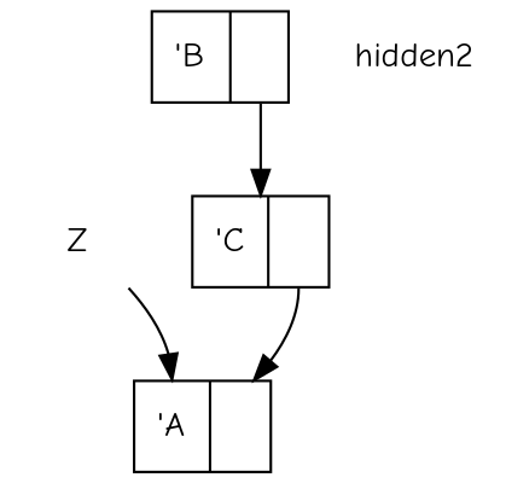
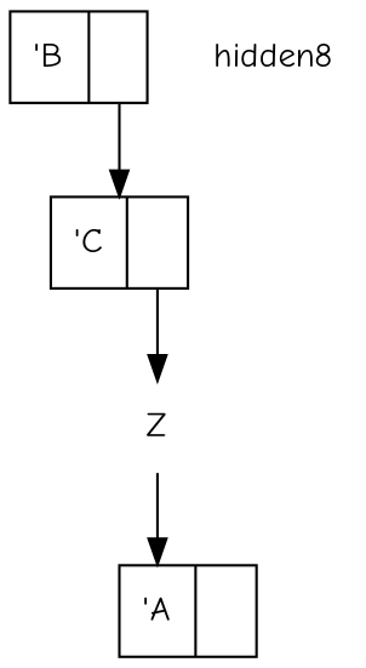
  digraph {
    fontname="Comic Neue"
    node [fontname="Comic Neue" shape=record]
    edge [fontname="Comic Neue" tailport=2]
    n1 [label="<1>'A|<2>"]
    Z [shape=none]
    n3 [label="<1>'B|<2>"]
    n4 [label="<1>'C|<2>"]
-   hidden2 [shape=none]
+   hidden2 [shape=none label=hidden8]
    Z -> n1 [headport=1]
    n3 -> n4
-   n4 -> n1
+   n4 -> Z
  }
